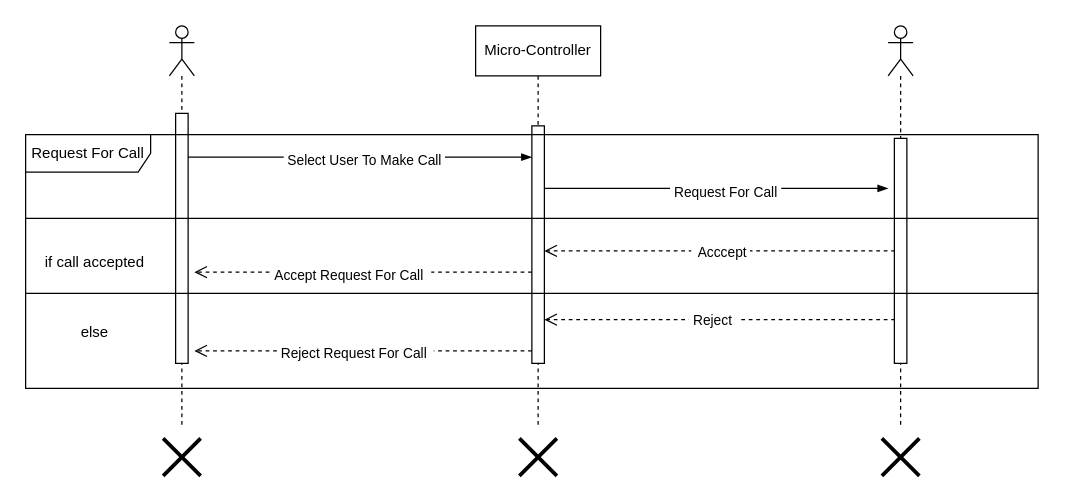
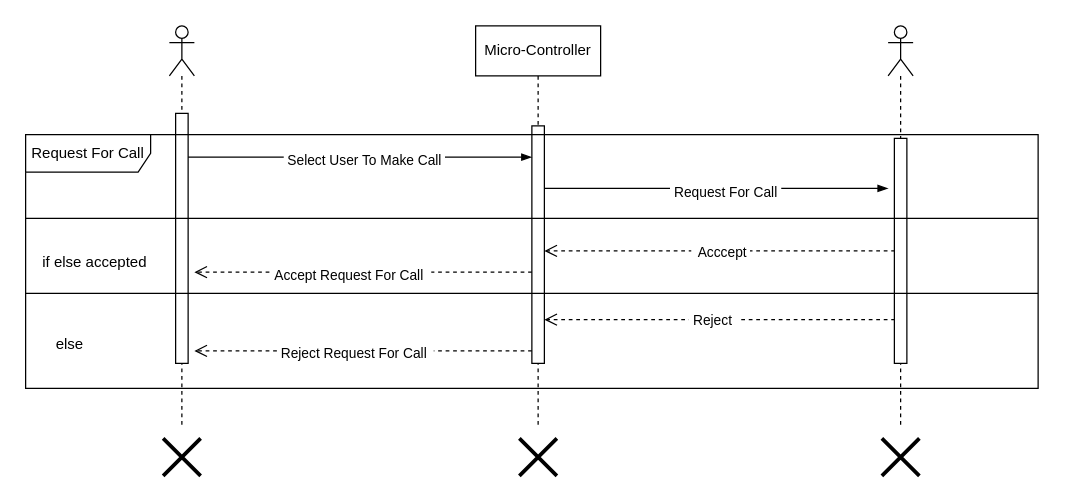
  <mxCell id="0" />
  <mxCell id="1" parent="0" />
  <mxCell id="2" value="Micro-Controller" style="shape=umlLifeline;perimeter=lifelinePerimeter;whiteSpace=wrap;html=1;container=1;dropTarget=0;collapsible=0;recursiveResize=0;outlineConnect=0;portConstraint=eastwest;newEdgeStyle={&quot;edgeStyle&quot;:&quot;elbowEdgeStyle&quot;,&quot;elbow&quot;:&quot;vertical&quot;,&quot;curved&quot;:0,&quot;rounded&quot;:0};" parent="1" vertex="1"><mxGeometry x="380" y="20" width="100" height="320" as="geometry" /></mxCell>
  <mxCell id="3" value="" style="html=1;points=[[0,0,0,0,5],[0,1,0,0,-5],[1,0,0,0,5],[1,1,0,0,-5]];perimeter=orthogonalPerimeter;outlineConnect=0;targetShapes=umlLifeline;portConstraint=eastwest;newEdgeStyle={&quot;curved&quot;:0,&quot;rounded&quot;:0};" parent="2" vertex="1"><mxGeometry x="45" y="80" width="10" height="190" as="geometry" /></mxCell>
  <mxCell id="4" value="" style="shape=umlLifeline;perimeter=lifelinePerimeter;whiteSpace=wrap;html=1;container=1;dropTarget=0;collapsible=0;recursiveResize=0;outlineConnect=0;portConstraint=eastwest;newEdgeStyle={&quot;curved&quot;:0,&quot;rounded&quot;:0};participant=umlActor;" parent="1" vertex="1"><mxGeometry x="135" y="20" width="20" height="320" as="geometry" /></mxCell>
  <mxCell id="5" value="" style="html=1;points=[[0,0,0,0,5],[0,1,0,0,-5],[1,0,0,0,5],[1,1,0,0,-5]];perimeter=orthogonalPerimeter;outlineConnect=0;targetShapes=umlLifeline;portConstraint=eastwest;newEdgeStyle={&quot;curved&quot;:0,&quot;rounded&quot;:0};" parent="4" vertex="1"><mxGeometry x="5" y="70" width="10" height="200" as="geometry" /></mxCell>
  <mxCell id="6" value="" style="fontSize=12;html=1;endArrow=blockThin;endFill=1;rounded=0;" parent="1" edge="1"><mxGeometry width="160" relative="1" as="geometry"><mxPoint x="150" y="125" as="sourcePoint" /><mxPoint x="425" y="125" as="targetPoint" /><Array as="points"><mxPoint x="345" y="125" /></Array></mxGeometry></mxCell>
  <mxCell id="7" value="&amp;nbsp;Select User To Make Call&amp;nbsp;" style="edgeLabel;html=1;align=center;verticalAlign=middle;resizable=0;points=[];" parent="6" vertex="1" connectable="0"><mxGeometry x="-0.086" y="-2" relative="1" as="geometry"><mxPoint x="14" as="offset" /></mxGeometry></mxCell>
  <mxCell id="8" value="" style="shape=umlDestroy;whiteSpace=wrap;html=1;strokeWidth=3;targetShapes=umlLifeline;" parent="1" vertex="1"><mxGeometry x="130" y="350" width="30" height="30" as="geometry" /></mxCell>
  <mxCell id="9" value="" style="shape=umlDestroy;whiteSpace=wrap;html=1;strokeWidth=3;targetShapes=umlLifeline;" parent="1" vertex="1"><mxGeometry x="415" y="350" width="30" height="30" as="geometry" /></mxCell>
  <mxCell id="10" value="" style="html=1;verticalAlign=bottom;endArrow=open;dashed=1;endSize=8;curved=0;rounded=0;" edge="1" parent="1"><mxGeometry x="-0.036" y="-4" relative="1" as="geometry"><mxPoint x="715.5" y="200" as="sourcePoint" /><mxPoint x="435" y="200" as="targetPoint" /><Array as="points" /><mxPoint as="offset" /></mxGeometry></mxCell>
  <mxCell id="11" value="&amp;nbsp; Acccept&amp;nbsp;" style="edgeLabel;html=1;align=center;verticalAlign=middle;resizable=0;points=[];" vertex="1" connectable="0" parent="10"><mxGeometry x="0.123" relative="1" as="geometry"><mxPoint x="18" as="offset" /></mxGeometry></mxCell>
  <mxCell id="12" value="" style="shape=umlLifeline;perimeter=lifelinePerimeter;whiteSpace=wrap;html=1;container=1;dropTarget=0;collapsible=0;recursiveResize=0;outlineConnect=0;portConstraint=eastwest;newEdgeStyle={&quot;curved&quot;:0,&quot;rounded&quot;:0};participant=umlActor;" vertex="1" parent="1"><mxGeometry x="710" y="20" width="20" height="320" as="geometry" /></mxCell>
  <mxCell id="13" value="" style="html=1;points=[[0,0,0,0,5],[0,1,0,0,-5],[1,0,0,0,5],[1,1,0,0,-5]];perimeter=orthogonalPerimeter;outlineConnect=0;targetShapes=umlLifeline;portConstraint=eastwest;newEdgeStyle={&quot;curved&quot;:0,&quot;rounded&quot;:0};" vertex="1" parent="12"><mxGeometry x="5" y="90" width="10" height="180" as="geometry" /></mxCell>
  <mxCell id="14" value="" style="shape=umlDestroy;whiteSpace=wrap;html=1;strokeWidth=3;targetShapes=umlLifeline;" vertex="1" parent="1"><mxGeometry x="705" y="350" width="30" height="30" as="geometry" /></mxCell>
  <mxCell id="15" value="" style="fontSize=12;html=1;endArrow=blockThin;endFill=1;rounded=0;" edge="1" parent="1"><mxGeometry width="160" relative="1" as="geometry"><mxPoint x="435" y="150" as="sourcePoint" /><mxPoint x="710" y="150" as="targetPoint" /><Array as="points"><mxPoint x="630" y="150" /><mxPoint x="675" y="150" /></Array></mxGeometry></mxCell>
  <mxCell id="16" value="&amp;nbsp;Request For Call&amp;nbsp;" style="edgeLabel;html=1;align=center;verticalAlign=middle;resizable=0;points=[];" vertex="1" connectable="0" parent="15"><mxGeometry x="-0.086" y="-2" relative="1" as="geometry"><mxPoint x="18" as="offset" /></mxGeometry></mxCell>
  <mxCell id="17" value="Request For Call" style="shape=umlFrame;whiteSpace=wrap;html=1;pointerEvents=0;width=100;height=30;" vertex="1" parent="1"><mxGeometry x="20" y="107" width="810" height="203" as="geometry" /></mxCell>
  <mxCell id="18" value="" style="line;strokeWidth=1;fillColor=none;align=left;verticalAlign=middle;spacingTop=-1;spacingLeft=3;spacingRight=3;rotatable=0;labelPosition=right;points=[];portConstraint=eastwest;strokeColor=inherit;" vertex="1" parent="1"><mxGeometry x="20" y="170" width="810" height="8" as="geometry" /></mxCell>
  <mxCell id="19" value="" style="line;strokeWidth=1;fillColor=none;align=left;verticalAlign=middle;spacingTop=-1;spacingLeft=3;spacingRight=3;rotatable=0;labelPosition=right;points=[];portConstraint=eastwest;strokeColor=inherit;" vertex="1" parent="1"><mxGeometry x="20" y="230" width="810" height="8" as="geometry" /></mxCell>
  <mxCell id="20" value="" style="html=1;verticalAlign=bottom;endArrow=open;dashed=1;endSize=8;curved=0;rounded=0;" edge="1" parent="1"><mxGeometry x="-0.036" y="-4" relative="1" as="geometry"><mxPoint x="715.5" y="255" as="sourcePoint" /><mxPoint x="435" y="255" as="targetPoint" /><Array as="points" /><mxPoint as="offset" /></mxGeometry></mxCell>
  <mxCell id="21" value="&amp;nbsp;Reject&amp;nbsp;&amp;nbsp;" style="edgeLabel;html=1;align=center;verticalAlign=middle;resizable=0;points=[];" vertex="1" connectable="0" parent="20"><mxGeometry x="0.123" relative="1" as="geometry"><mxPoint x="13" as="offset" /></mxGeometry></mxCell>
  <mxCell id="22" value="" style="html=1;verticalAlign=bottom;endArrow=open;dashed=1;endSize=8;curved=0;rounded=0;" edge="1" parent="1"><mxGeometry x="-0.036" y="-4" relative="1" as="geometry"><mxPoint x="425" y="280" as="sourcePoint" /><mxPoint x="155" y="280" as="targetPoint" /><Array as="points" /><mxPoint as="offset" /></mxGeometry></mxCell>
  <mxCell id="23" value="Text" style="edgeLabel;html=1;align=center;verticalAlign=middle;resizable=0;points=[];" vertex="1" connectable="0" parent="22"><mxGeometry x="0.037" relative="1" as="geometry"><mxPoint as="offset" /></mxGeometry></mxCell>
  <mxCell id="24" value="&amp;nbsp;Reject Request For Call&amp;nbsp;&amp;nbsp;" style="edgeLabel;html=1;align=center;verticalAlign=middle;resizable=0;points=[];" vertex="1" connectable="0" parent="22"><mxGeometry x="0.052" y="1" relative="1" as="geometry"><mxPoint as="offset" /></mxGeometry></mxCell>
  <mxCell id="25" value="" style="html=1;verticalAlign=bottom;endArrow=open;dashed=1;endSize=8;curved=0;rounded=0;" edge="1" parent="1"><mxGeometry x="-0.036" y="-4" relative="1" as="geometry"><mxPoint x="425" y="217" as="sourcePoint" /><mxPoint x="155" y="217" as="targetPoint" /><Array as="points" /><mxPoint as="offset" /></mxGeometry></mxCell>
  <mxCell id="26" value="&amp;nbsp;Accept Request For Call&amp;nbsp;&amp;nbsp;" style="edgeLabel;html=1;align=center;verticalAlign=middle;resizable=0;points=[];" vertex="1" connectable="0" parent="25"><mxGeometry x="0.082" y="2" relative="1" as="geometry"><mxPoint as="offset" /></mxGeometry></mxCell>
- <mxCell id="27" value="if call accepted" style="text;html=1;align=center;verticalAlign=middle;resizable=0;points=[];autosize=1;strokeColor=none;fillColor=none;" vertex="1" parent="1"><mxGeometry x="25" y="193.5" width="100" height="30" as="geometry" /></mxCell>
- <mxCell id="28" value="else" style="text;html=1;align=center;verticalAlign=middle;resizable=0;points=[];autosize=1;strokeColor=none;fillColor=none;" vertex="1" parent="1"><mxGeometry x="50" y="250" width="50" height="30" as="geometry" /></mxCell>
+ <mxCell id="27" value="if else accepted" style="text;html=1;align=center;verticalAlign=middle;resizable=0;points=[];autosize=1;strokeColor=none;fillColor=none;" vertex="1" parent="1"><mxGeometry x="25" y="193.5" width="100" height="30" as="geometry" /></mxCell>
+ <mxCell id="28" value="else" style="text;html=1;align=center;verticalAlign=middle;resizable=0;points=[];autosize=1;strokeColor=none;fillColor=none;" vertex="1" parent="1"><mxGeometry x="30" y="260" width="50" height="30" as="geometry" /></mxCell>
